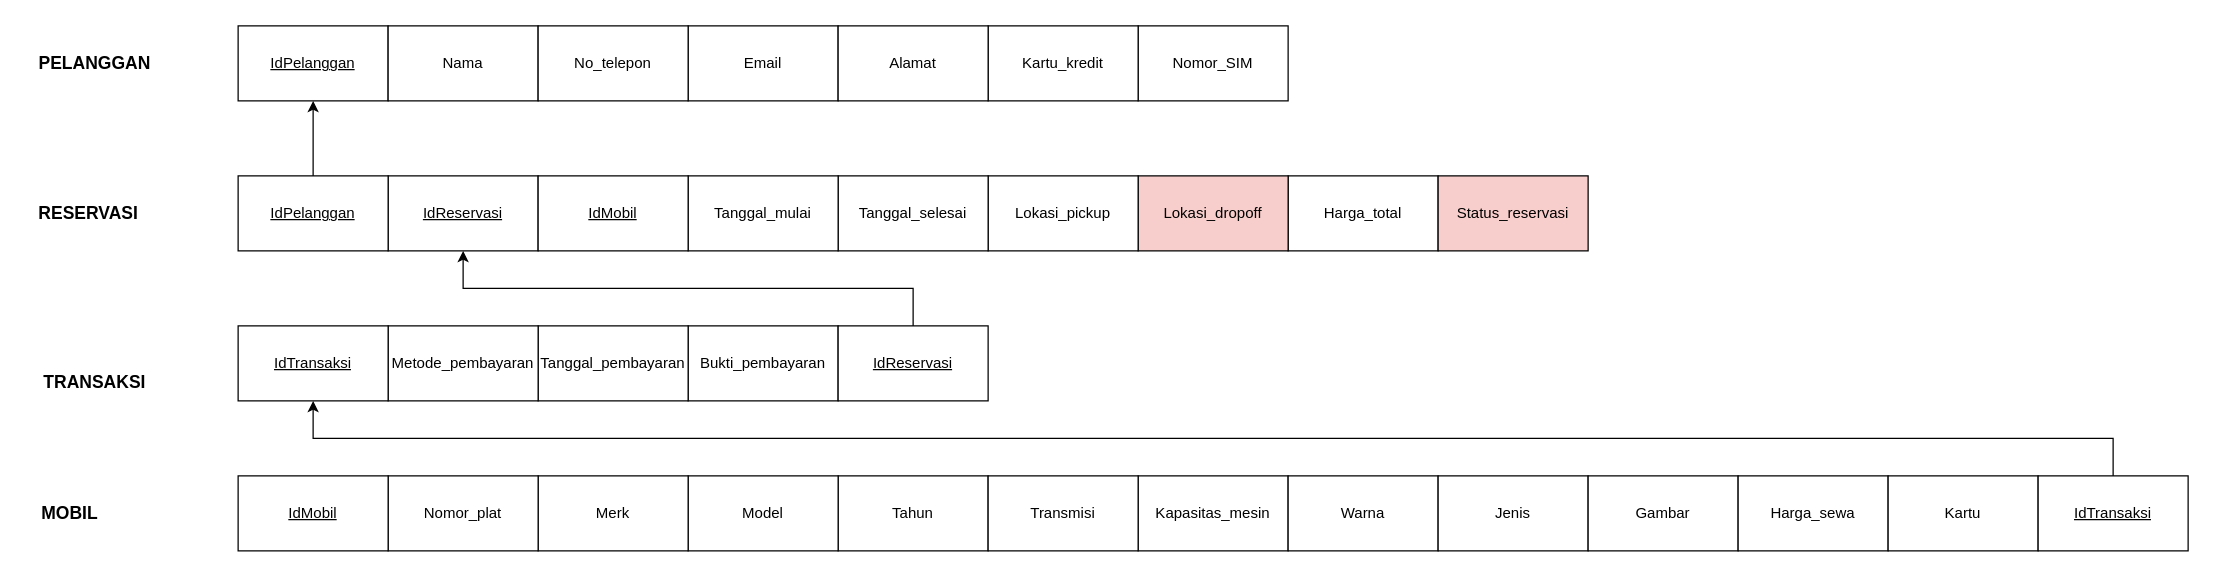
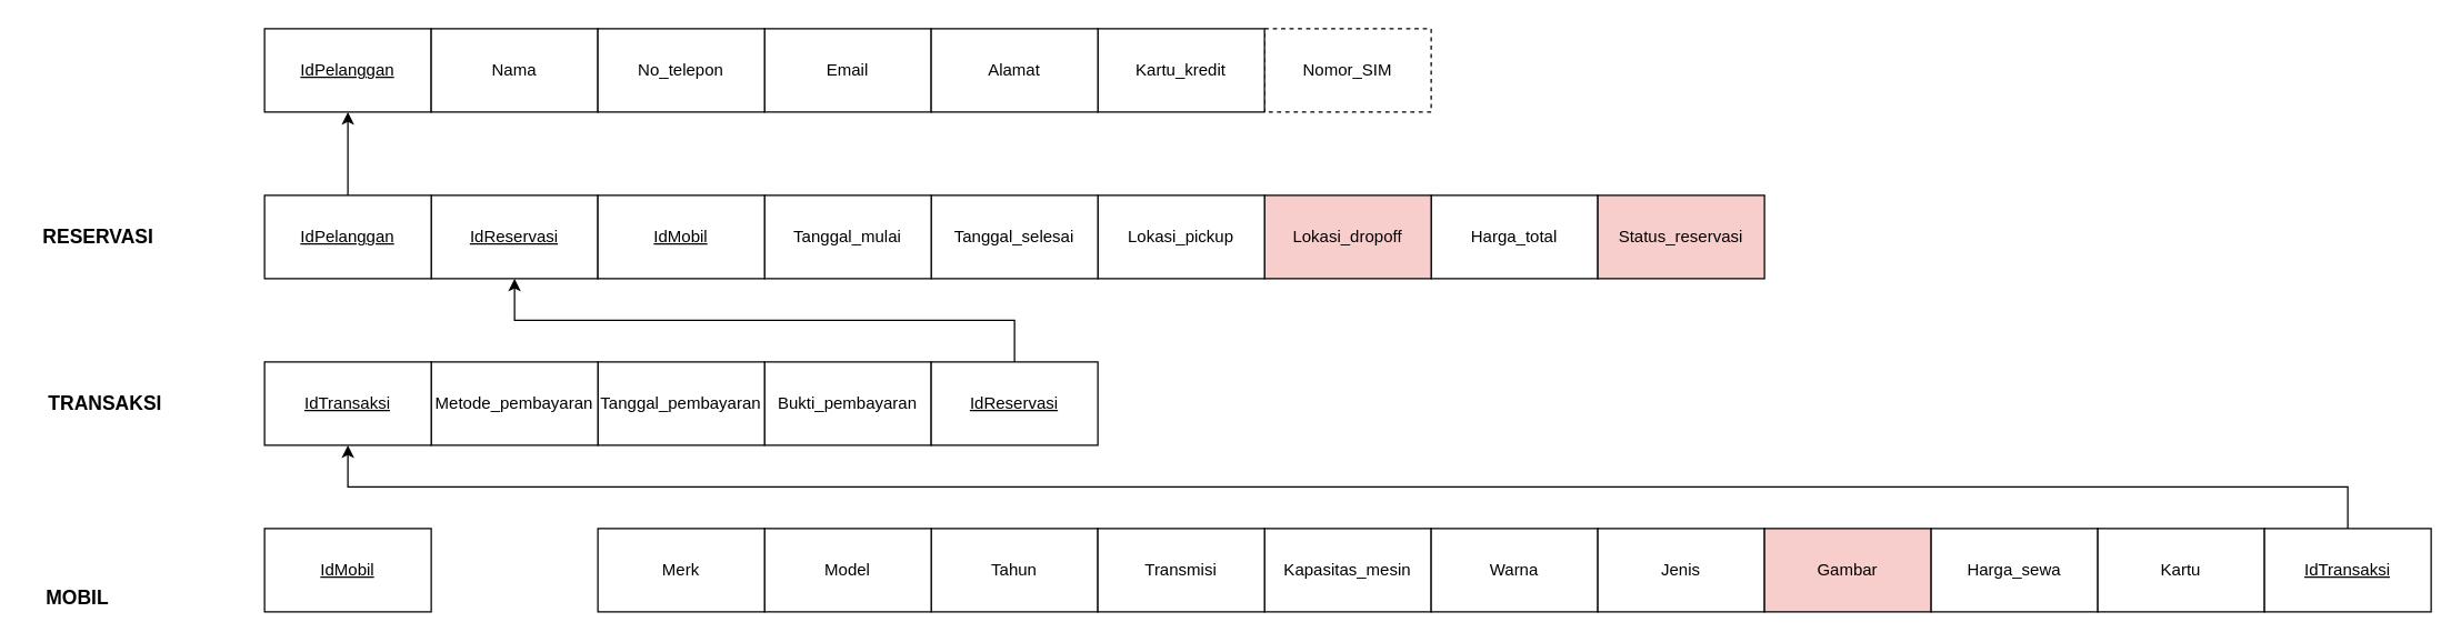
  <mxCell id="0" />
  <mxCell id="1" parent="0" />
  <mxCell id="2" value="&lt;u&gt;IdPelanggan&lt;/u&gt;" style="rounded=0;whiteSpace=wrap;html=1;" vertex="1" parent="1"><mxGeometry x="190" y="20" width="120" height="60" as="geometry" /></mxCell>
  <mxCell id="3" value="Nama" style="rounded=0;whiteSpace=wrap;html=1;" vertex="1" parent="1"><mxGeometry x="310" y="20" width="120" height="60" as="geometry" /></mxCell>
  <mxCell id="4" value="Email" style="rounded=0;whiteSpace=wrap;html=1;" vertex="1" parent="1"><mxGeometry x="550" y="20" width="120" height="60" as="geometry" /></mxCell>
  <mxCell id="5" value="No_telepon" style="rounded=0;whiteSpace=wrap;html=1;" vertex="1" parent="1"><mxGeometry x="430" y="20" width="120" height="60" as="geometry" /></mxCell>
  <mxCell id="6" value="Tahun" style="rounded=0;whiteSpace=wrap;html=1;" vertex="1" parent="1"><mxGeometry x="670" y="380" width="120" height="60" as="geometry" /></mxCell>
  <mxCell id="7" value="Model" style="rounded=0;whiteSpace=wrap;html=1;" vertex="1" parent="1"><mxGeometry x="550" y="380" width="120" height="60" as="geometry" /></mxCell>
  <mxCell id="8" value="Merk" style="rounded=0;whiteSpace=wrap;html=1;" vertex="1" parent="1"><mxGeometry x="430" y="380" width="120" height="60" as="geometry" /></mxCell>
- <mxCell id="9" value="Nomor_plat" style="rounded=0;whiteSpace=wrap;html=1;" vertex="1" parent="1"><mxGeometry x="310" y="380" width="120" height="60" as="geometry" /></mxCell>
  <mxCell id="10" value="&lt;u&gt;IdMobil&lt;/u&gt;" style="rounded=0;whiteSpace=wrap;html=1;" vertex="1" parent="1"><mxGeometry x="190" y="380" width="120" height="60" as="geometry" /></mxCell>
  <mxCell id="11" value="Harga_total" style="rounded=0;whiteSpace=wrap;html=1;" vertex="1" parent="1"><mxGeometry x="1030" y="140" width="120" height="60" as="geometry" /></mxCell>
  <mxCell id="12" value="Lokasi_dropoff" style="rounded=0;whiteSpace=wrap;html=1;fillColor=#f8cecc;" vertex="1" parent="1"><mxGeometry x="910" y="140" width="120" height="60" as="geometry" /></mxCell>
  <mxCell id="13" value="Bukti_pembayaran" style="rounded=0;whiteSpace=wrap;html=1;" vertex="1" parent="1"><mxGeometry x="550" y="260" width="120" height="60" as="geometry" /></mxCell>
  <mxCell id="14" value="Tanggal_pembayaran" style="rounded=0;whiteSpace=wrap;html=1;" vertex="1" parent="1"><mxGeometry x="430" y="260" width="120" height="60" as="geometry" /></mxCell>
  <mxCell id="15" value="Metode_pembayaran" style="rounded=0;whiteSpace=wrap;html=1;" vertex="1" parent="1"><mxGeometry x="310" y="260" width="120" height="60" as="geometry" /></mxCell>
  <mxCell id="16" value="&lt;u&gt;IdTransaksi&lt;/u&gt;" style="rounded=0;whiteSpace=wrap;html=1;" vertex="1" parent="1"><mxGeometry x="190" y="260" width="120" height="60" as="geometry" /></mxCell>
  <mxCell id="17" value="Lokasi_pickup" style="rounded=0;whiteSpace=wrap;html=1;" vertex="1" parent="1"><mxGeometry x="790" y="140" width="120" height="60" as="geometry" /></mxCell>
  <mxCell id="18" value="Tanggal_selesai" style="rounded=0;whiteSpace=wrap;html=1;" vertex="1" parent="1"><mxGeometry x="670" y="140" width="120" height="60" as="geometry" /></mxCell>
  <mxCell id="19" value="Tanggal_mulai" style="rounded=0;whiteSpace=wrap;html=1;" vertex="1" parent="1"><mxGeometry x="550" y="140" width="120" height="60" as="geometry" /></mxCell>
  <mxCell id="20" value="&lt;u&gt;IdReservasi&lt;/u&gt;" style="rounded=0;whiteSpace=wrap;html=1;" vertex="1" parent="1"><mxGeometry x="310" y="140" width="120" height="60" as="geometry" /></mxCell>
  <mxCell id="21" value="Kapasitas_mesin" style="rounded=0;whiteSpace=wrap;html=1;" vertex="1" parent="1"><mxGeometry x="910" y="380" width="120" height="60" as="geometry" /></mxCell>
  <mxCell id="22" value="Transmisi" style="rounded=0;whiteSpace=wrap;html=1;" vertex="1" parent="1"><mxGeometry x="790" y="380" width="120" height="60" as="geometry" /></mxCell>
  <mxCell id="23" value="Status_reservasi" style="rounded=0;whiteSpace=wrap;html=1;fillColor=#f8cecc;" vertex="1" parent="1"><mxGeometry x="1150" y="140" width="120" height="60" as="geometry" /></mxCell>
  <mxCell id="24" value="Warna" style="rounded=0;whiteSpace=wrap;html=1;" vertex="1" parent="1"><mxGeometry x="1030" y="380" width="120" height="60" as="geometry" /></mxCell>
  <mxCell id="25" value="Jenis" style="rounded=0;whiteSpace=wrap;html=1;" vertex="1" parent="1"><mxGeometry x="1150" y="380" width="120" height="60" as="geometry" /></mxCell>
- <mxCell id="26" value="Gambar" style="rounded=0;whiteSpace=wrap;html=1;" vertex="1" parent="1"><mxGeometry x="1270" y="380" width="120" height="60" as="geometry" /></mxCell>
+ <mxCell id="26" value="Gambar" style="rounded=0;whiteSpace=wrap;html=1;fillColor=#f8cecc;" vertex="1" parent="1"><mxGeometry x="1270" y="380" width="120" height="60" as="geometry" /></mxCell>
  <mxCell id="27" value="Harga_sewa" style="rounded=0;whiteSpace=wrap;html=1;" vertex="1" parent="1"><mxGeometry x="1390" y="380" width="120" height="60" as="geometry" /></mxCell>
  <mxCell id="28" value="Kartu" style="rounded=0;whiteSpace=wrap;html=1;" vertex="1" parent="1"><mxGeometry x="1510" y="380" width="120" height="60" as="geometry" /></mxCell>
- <mxCell id="29" value="Nomor_SIM" style="rounded=0;whiteSpace=wrap;html=1;" vertex="1" parent="1"><mxGeometry x="910" y="20" width="120" height="60" as="geometry" /></mxCell>
+ <mxCell id="29" value="Nomor_SIM" style="rounded=0;whiteSpace=wrap;html=1;dashed=1;" vertex="1" parent="1"><mxGeometry x="910" y="20" width="120" height="60" as="geometry" /></mxCell>
  <mxCell id="30" value="Kartu_kredit" style="rounded=0;whiteSpace=wrap;html=1;" vertex="1" parent="1"><mxGeometry x="790" y="20" width="120" height="60" as="geometry" /></mxCell>
  <mxCell id="31" value="Alamat" style="rounded=0;whiteSpace=wrap;html=1;" vertex="1" parent="1"><mxGeometry x="670" y="20" width="120" height="60" as="geometry" /></mxCell>
- <mxCell id="32" value="&lt;b&gt;&lt;font style=&quot;font-size: 14px;&quot;&gt;PELANGGAN&lt;/font&gt;&lt;/b&gt;" style="text;html=1;align=center;verticalAlign=middle;resizable=0;points=[];autosize=1;strokeColor=none;fillColor=none;" vertex="1" parent="1"><mxGeometry x="20" y="35" width="110" height="30" as="geometry" /></mxCell>
  <mxCell id="33" value="&lt;b&gt;&lt;font style=&quot;font-size: 14px;&quot;&gt;RESERVASI&lt;/font&gt;&lt;/b&gt;" style="text;html=1;align=center;verticalAlign=middle;resizable=0;points=[];autosize=1;strokeColor=none;fillColor=none;" vertex="1" parent="1"><mxGeometry x="20" y="155" width="100" height="30" as="geometry" /></mxCell>
- <mxCell id="34" value="&lt;b&gt;&lt;font style=&quot;font-size: 14px;&quot;&gt;TRANSAKSI&lt;/font&gt;&lt;/b&gt;" style="text;html=1;align=center;verticalAlign=middle;resizable=0;points=[];autosize=1;strokeColor=none;fillColor=none;" vertex="1" parent="1"><mxGeometry x="20" y="290" width="110" height="30" as="geometry" /></mxCell>
- <mxCell id="35" value="&lt;b&gt;&lt;font style=&quot;font-size: 14px;&quot;&gt;MOBIL&lt;/font&gt;&lt;/b&gt;" style="text;html=1;align=center;verticalAlign=middle;resizable=0;points=[];autosize=1;strokeColor=none;fillColor=none;" vertex="1" parent="1"><mxGeometry x="20" y="395" width="70" height="30" as="geometry" /></mxCell>
+ <mxCell id="34" value="&lt;b&gt;&lt;font style=&quot;font-size: 14px;&quot;&gt;TRANSAKSI&lt;/font&gt;&lt;/b&gt;" style="text;html=1;align=center;verticalAlign=middle;resizable=0;points=[];autosize=1;strokeColor=none;fillColor=none;" vertex="1" parent="1"><mxGeometry x="20" y="275" width="110" height="30" as="geometry" /></mxCell>
+ <mxCell id="35" value="&lt;b&gt;&lt;font style=&quot;font-size: 14px;&quot;&gt;MOBIL&lt;/font&gt;&lt;/b&gt;" style="text;html=1;align=center;verticalAlign=middle;resizable=0;points=[];autosize=1;strokeColor=none;fillColor=none;" vertex="1" parent="1"><mxGeometry x="20" y="415" width="70" height="30" as="geometry" /></mxCell>
  <mxCell id="36" value="&lt;u&gt;IdMobil&lt;/u&gt;" style="rounded=0;whiteSpace=wrap;html=1;" vertex="1" parent="1"><mxGeometry x="430" y="140" width="120" height="60" as="geometry" /></mxCell>
  <mxCell id="37" style="edgeStyle=orthogonalEdgeStyle;rounded=0;orthogonalLoop=1;jettySize=auto;html=1;entryX=0.5;entryY=1;entryDx=0;entryDy=0;" edge="1" parent="1" source="38" target="2"><mxGeometry relative="1" as="geometry" /></mxCell>
  <mxCell id="38" value="&lt;u&gt;IdPelanggan&lt;/u&gt;" style="rounded=0;whiteSpace=wrap;html=1;" vertex="1" parent="1"><mxGeometry x="190" y="140" width="120" height="60" as="geometry" /></mxCell>
  <mxCell id="39" style="edgeStyle=orthogonalEdgeStyle;rounded=0;orthogonalLoop=1;jettySize=auto;html=1;" edge="1" parent="1" source="40" target="20"><mxGeometry relative="1" as="geometry"><Array as="points"><mxPoint x="730" y="230" /><mxPoint x="370" y="230" /></Array></mxGeometry></mxCell>
  <mxCell id="40" value="&lt;u&gt;IdReservasi&lt;/u&gt;" style="rounded=0;whiteSpace=wrap;html=1;" vertex="1" parent="1"><mxGeometry x="670" y="260" width="120" height="60" as="geometry" /></mxCell>
  <mxCell id="41" style="edgeStyle=orthogonalEdgeStyle;rounded=0;orthogonalLoop=1;jettySize=auto;html=1;" edge="1" parent="1" source="42" target="16"><mxGeometry relative="1" as="geometry"><Array as="points"><mxPoint x="1690" y="350" /><mxPoint x="250" y="350" /></Array></mxGeometry></mxCell>
  <mxCell id="42" value="&lt;u&gt;IdTransaksi&lt;/u&gt;" style="rounded=0;whiteSpace=wrap;html=1;" vertex="1" parent="1"><mxGeometry x="1630" y="380" width="120" height="60" as="geometry" /></mxCell>
